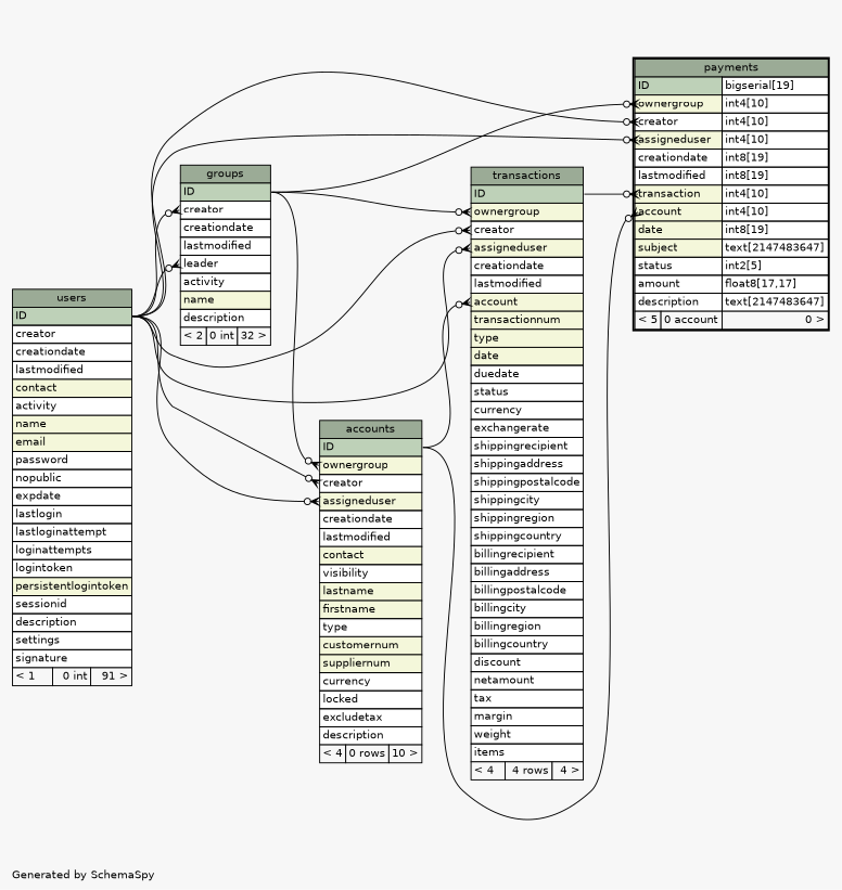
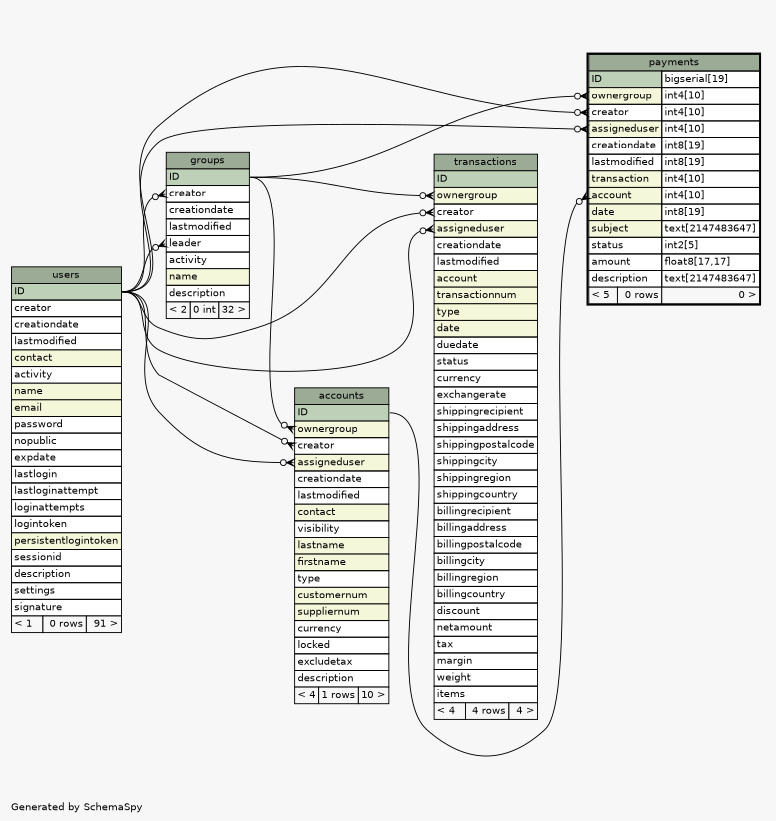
  digraph {
    bgcolor="#f7f7f7"
    fontname=Helvetica
    fontsize=11
    label="\nGenerated by SchemaSpy"
    labeljust=l
    nodesep=0.18
    rankdir=RL
    ranksep=0.46
    node [fontname=Helvetica fontsize=11 shape=plaintext]
    edge [arrowhead=none arrowsize=0.8 arrowtail=crowodot dir=back headport="ID:e" tailport="creator:w"]
-   n1 [label=<     <TABLE BORDER="0" CELLBORDER="1" CELLSPACING="0" BGCOLOR="#ffffff">       <TR><TD COLSPAN="3" BGCOLOR="#9bab96" ALIGN="CENTER">accounts</TD></TR>       <TR><TD PORT="ID" COLSPAN="3" BGCOLOR="#bed1b8" ALIGN="LEFT">ID</TD></TR>       <TR><TD PORT="ownergroup" COLSPAN="3" BGCOLOR="#f4f7da" ALIGN="LEFT">ownergroup</TD></TR>       <TR><TD PORT="creator" COLSPAN="3" ALIGN="LEFT">creator</TD></TR>       <TR><TD PORT="assigneduser" COLSPAN="3" BGCOLOR="#f4f7da" ALIGN="LEFT">assigneduser</TD></TR>       <TR><TD PORT="creationdate" COLSPAN="3" ALIGN="LEFT">creationdate</TD></TR>       <TR><TD PORT="lastmodified" COLSPAN="3" ALIGN="LEFT">lastmodified</TD></TR>       <TR><TD PORT="contact" COLSPAN="3" BGCOLOR="#f4f7da" ALIGN="LEFT">contact</TD></TR>       <TR><TD PORT="visibility" COLSPAN="3" ALIGN="LEFT">visibility</TD></TR>       <TR><TD PORT="lastname" COLSPAN="3" BGCOLOR="#f4f7da" ALIGN="LEFT">lastname</TD></TR>       <TR><TD PORT="firstname" COLSPAN="3" BGCOLOR="#f4f7da" ALIGN="LEFT">firstname</TD></TR>       <TR><TD PORT="type" COLSPAN="3" ALIGN="LEFT">type</TD></TR>       <TR><TD PORT="customernum" COLSPAN="3" BGCOLOR="#f4f7da" ALIGN="LEFT">customernum</TD></TR>       <TR><TD PORT="suppliernum" COLSPAN="3" BGCOLOR="#f4f7da" ALIGN="LEFT">suppliernum</TD></TR>       <TR><TD PORT="currency" COLSPAN="3" ALIGN="LEFT">currency</TD></TR>       <TR><TD PORT="locked" COLSPAN="3" ALIGN="LEFT">locked</TD></TR>       <TR><TD PORT="excludetax" COLSPAN="3" ALIGN="LEFT">excludetax</TD></TR>       <TR><TD PORT="description" COLSPAN="3" ALIGN="LEFT">description</TD></TR>       <TR><TD ALIGN="LEFT" BGCOLOR="#f7f7f7">&lt; 4</TD><TD ALIGN="RIGHT" BGCOLOR="#f7f7f7">0 rows</TD><TD ALIGN="RIGHT" BGCOLOR="#f7f7f7">10 &gt;</TD></TR>     </TABLE>>]
-   n2 [label=<     <TABLE BORDER="0" CELLBORDER="1" CELLSPACING="0" BGCOLOR="#ffffff">       <TR><TD COLSPAN="3" BGCOLOR="#9bab96" ALIGN="CENTER">users</TD></TR>       <TR><TD PORT="ID" COLSPAN="3" BGCOLOR="#bed1b8" ALIGN="LEFT">ID</TD></TR>       <TR><TD PORT="creator" COLSPAN="3" ALIGN="LEFT">creator</TD></TR>       <TR><TD PORT="creationdate" COLSPAN="3" ALIGN="LEFT">creationdate</TD></TR>       <TR><TD PORT="lastmodified" COLSPAN="3" ALIGN="LEFT">lastmodified</TD></TR>       <TR><TD PORT="contact" COLSPAN="3" BGCOLOR="#f4f7da" ALIGN="LEFT">contact</TD></TR>       <TR><TD PORT="activity" COLSPAN="3" ALIGN="LEFT">activity</TD></TR>       <TR><TD PORT="name" COLSPAN="3" BGCOLOR="#f4f7da" ALIGN="LEFT">name</TD></TR>       <TR><TD PORT="email" COLSPAN="3" BGCOLOR="#f4f7da" ALIGN="LEFT">email</TD></TR>       <TR><TD PORT="password" COLSPAN="3" ALIGN="LEFT">password</TD></TR>       <TR><TD PORT="nopublic" COLSPAN="3" ALIGN="LEFT">nopublic</TD></TR>       <TR><TD PORT="expdate" COLSPAN="3" ALIGN="LEFT">expdate</TD></TR>       <TR><TD PORT="lastlogin" COLSPAN="3" ALIGN="LEFT">lastlogin</TD></TR>       <TR><TD PORT="lastloginattempt" COLSPAN="3" ALIGN="LEFT">lastloginattempt</TD></TR>       <TR><TD PORT="loginattempts" COLSPAN="3" ALIGN="LEFT">loginattempts</TD></TR>       <TR><TD PORT="logintoken" COLSPAN="3" ALIGN="LEFT">logintoken</TD></TR>       <TR><TD PORT="persistentlogintoken" COLSPAN="3" BGCOLOR="#f4f7da" ALIGN="LEFT">persistentlogintoken</TD></TR>       <TR><TD PORT="sessionid" COLSPAN="3" ALIGN="LEFT">sessionid</TD></TR>       <TR><TD PORT="description" COLSPAN="3" ALIGN="LEFT">description</TD></TR>       <TR><TD PORT="settings" COLSPAN="3" ALIGN="LEFT">settings</TD></TR>       <TR><TD PORT="signature" COLSPAN="3" ALIGN="LEFT">signature</TD></TR>       <TR><TD ALIGN="LEFT" BGCOLOR="#f7f7f7">&lt; 1</TD><TD ALIGN="RIGHT" BGCOLOR="#f7f7f7">0 int</TD><TD ALIGN="RIGHT" BGCOLOR="#f7f7f7">91 &gt;</TD></TR>     </TABLE>>]
+   n1 [label=<     <TABLE BORDER="0" CELLBORDER="1" CELLSPACING="0" BGCOLOR="#ffffff">       <TR><TD COLSPAN="3" BGCOLOR="#9bab96" ALIGN="CENTER">accounts</TD></TR>       <TR><TD PORT="ID" COLSPAN="3" BGCOLOR="#bed1b8" ALIGN="LEFT">ID</TD></TR>       <TR><TD PORT="ownergroup" COLSPAN="3" BGCOLOR="#f4f7da" ALIGN="LEFT">ownergroup</TD></TR>       <TR><TD PORT="creator" COLSPAN="3" ALIGN="LEFT">creator</TD></TR>       <TR><TD PORT="assigneduser" COLSPAN="3" BGCOLOR="#f4f7da" ALIGN="LEFT">assigneduser</TD></TR>       <TR><TD PORT="creationdate" COLSPAN="3" ALIGN="LEFT">creationdate</TD></TR>       <TR><TD PORT="lastmodified" COLSPAN="3" ALIGN="LEFT">lastmodified</TD></TR>       <TR><TD PORT="contact" COLSPAN="3" BGCOLOR="#f4f7da" ALIGN="LEFT">contact</TD></TR>       <TR><TD PORT="visibility" COLSPAN="3" ALIGN="LEFT">visibility</TD></TR>       <TR><TD PORT="lastname" COLSPAN="3" BGCOLOR="#f4f7da" ALIGN="LEFT">lastname</TD></TR>       <TR><TD PORT="firstname" COLSPAN="3" BGCOLOR="#f4f7da" ALIGN="LEFT">firstname</TD></TR>       <TR><TD PORT="type" COLSPAN="3" ALIGN="LEFT">type</TD></TR>       <TR><TD PORT="customernum" COLSPAN="3" BGCOLOR="#f4f7da" ALIGN="LEFT">customernum</TD></TR>       <TR><TD PORT="suppliernum" COLSPAN="3" BGCOLOR="#f4f7da" ALIGN="LEFT">suppliernum</TD></TR>       <TR><TD PORT="currency" COLSPAN="3" ALIGN="LEFT">currency</TD></TR>       <TR><TD PORT="locked" COLSPAN="3" ALIGN="LEFT">locked</TD></TR>       <TR><TD PORT="excludetax" COLSPAN="3" ALIGN="LEFT">excludetax</TD></TR>       <TR><TD PORT="description" COLSPAN="3" ALIGN="LEFT">description</TD></TR>       <TR><TD ALIGN="LEFT" BGCOLOR="#f7f7f7">&lt; 4</TD><TD ALIGN="RIGHT" BGCOLOR="#f7f7f7">1 rows</TD><TD ALIGN="RIGHT" BGCOLOR="#f7f7f7">10 &gt;</TD></TR>     </TABLE>>]
+   n2 [label=<     <TABLE BORDER="0" CELLBORDER="1" CELLSPACING="0" BGCOLOR="#ffffff">       <TR><TD COLSPAN="3" BGCOLOR="#9bab96" ALIGN="CENTER">users</TD></TR>       <TR><TD PORT="ID" COLSPAN="3" BGCOLOR="#bed1b8" ALIGN="LEFT">ID</TD></TR>       <TR><TD PORT="creator" COLSPAN="3" ALIGN="LEFT">creator</TD></TR>       <TR><TD PORT="creationdate" COLSPAN="3" ALIGN="LEFT">creationdate</TD></TR>       <TR><TD PORT="lastmodified" COLSPAN="3" ALIGN="LEFT">lastmodified</TD></TR>       <TR><TD PORT="contact" COLSPAN="3" BGCOLOR="#f4f7da" ALIGN="LEFT">contact</TD></TR>       <TR><TD PORT="activity" COLSPAN="3" ALIGN="LEFT">activity</TD></TR>       <TR><TD PORT="name" COLSPAN="3" BGCOLOR="#f4f7da" ALIGN="LEFT">name</TD></TR>       <TR><TD PORT="email" COLSPAN="3" BGCOLOR="#f4f7da" ALIGN="LEFT">email</TD></TR>       <TR><TD PORT="password" COLSPAN="3" ALIGN="LEFT">password</TD></TR>       <TR><TD PORT="nopublic" COLSPAN="3" ALIGN="LEFT">nopublic</TD></TR>       <TR><TD PORT="expdate" COLSPAN="3" ALIGN="LEFT">expdate</TD></TR>       <TR><TD PORT="lastlogin" COLSPAN="3" ALIGN="LEFT">lastlogin</TD></TR>       <TR><TD PORT="lastloginattempt" COLSPAN="3" ALIGN="LEFT">lastloginattempt</TD></TR>       <TR><TD PORT="loginattempts" COLSPAN="3" ALIGN="LEFT">loginattempts</TD></TR>       <TR><TD PORT="logintoken" COLSPAN="3" ALIGN="LEFT">logintoken</TD></TR>       <TR><TD PORT="persistentlogintoken" COLSPAN="3" BGCOLOR="#f4f7da" ALIGN="LEFT">persistentlogintoken</TD></TR>       <TR><TD PORT="sessionid" COLSPAN="3" ALIGN="LEFT">sessionid</TD></TR>       <TR><TD PORT="description" COLSPAN="3" ALIGN="LEFT">description</TD></TR>       <TR><TD PORT="settings" COLSPAN="3" ALIGN="LEFT">settings</TD></TR>       <TR><TD PORT="signature" COLSPAN="3" ALIGN="LEFT">signature</TD></TR>       <TR><TD ALIGN="LEFT" BGCOLOR="#f7f7f7">&lt; 1</TD><TD ALIGN="RIGHT" BGCOLOR="#f7f7f7">0 rows</TD><TD ALIGN="RIGHT" BGCOLOR="#f7f7f7">91 &gt;</TD></TR>     </TABLE>>]
    n3 [label=<     <TABLE BORDER="0" CELLBORDER="1" CELLSPACING="0" BGCOLOR="#ffffff">       <TR><TD COLSPAN="3" BGCOLOR="#9bab96" ALIGN="CENTER">groups</TD></TR>       <TR><TD PORT="ID" COLSPAN="3" BGCOLOR="#bed1b8" ALIGN="LEFT">ID</TD></TR>       <TR><TD PORT="creator" COLSPAN="3" ALIGN="LEFT">creator</TD></TR>       <TR><TD PORT="creationdate" COLSPAN="3" ALIGN="LEFT">creationdate</TD></TR>       <TR><TD PORT="lastmodified" COLSPAN="3" ALIGN="LEFT">lastmodified</TD></TR>       <TR><TD PORT="leader" COLSPAN="3" ALIGN="LEFT">leader</TD></TR>       <TR><TD PORT="activity" COLSPAN="3" ALIGN="LEFT">activity</TD></TR>       <TR><TD PORT="name" COLSPAN="3" BGCOLOR="#f4f7da" ALIGN="LEFT">name</TD></TR>       <TR><TD PORT="description" COLSPAN="3" ALIGN="LEFT">description</TD></TR>       <TR><TD ALIGN="LEFT" BGCOLOR="#f7f7f7">&lt; 2</TD><TD ALIGN="RIGHT" BGCOLOR="#f7f7f7">0 int</TD><TD ALIGN="RIGHT" BGCOLOR="#f7f7f7">32 &gt;</TD></TR>     </TABLE>>]
-   n4 [label=<     <TABLE BORDER="2" CELLBORDER="1" CELLSPACING="0" BGCOLOR="#ffffff">       <TR><TD COLSPAN="3" BGCOLOR="#9bab96" ALIGN="CENTER">payments</TD></TR>       <TR><TD PORT="ID" COLSPAN="2" BGCOLOR="#bed1b8" ALIGN="LEFT">ID</TD><TD PORT="ID.type" ALIGN="LEFT">bigserial[19]</TD></TR>       <TR><TD PORT="ownergroup" COLSPAN="2" BGCOLOR="#f4f7da" ALIGN="LEFT">ownergroup</TD><TD PORT="ownergroup.type" ALIGN="LEFT">int4[10]</TD></TR>       <TR><TD PORT="creator" COLSPAN="2" ALIGN="LEFT">creator</TD><TD PORT="creator.type" ALIGN="LEFT">int4[10]</TD></TR>       <TR><TD PORT="assigneduser" COLSPAN="2" BGCOLOR="#f4f7da" ALIGN="LEFT">assigneduser</TD><TD PORT="assigneduser.type" ALIGN="LEFT">int4[10]</TD></TR>       <TR><TD PORT="creationdate" COLSPAN="2" ALIGN="LEFT">creationdate</TD><TD PORT="creationdate.type" ALIGN="LEFT">int8[19]</TD></TR>       <TR><TD PORT="lastmodified" COLSPAN="2" ALIGN="LEFT">lastmodified</TD><TD PORT="lastmodified.type" ALIGN="LEFT">int8[19]</TD></TR>       <TR><TD PORT="transaction" COLSPAN="2" BGCOLOR="#f4f7da" ALIGN="LEFT">transaction</TD><TD PORT="transaction.type" ALIGN="LEFT">int4[10]</TD></TR>       <TR><TD PORT="account" COLSPAN="2" BGCOLOR="#f4f7da" ALIGN="LEFT">account</TD><TD PORT="account.type" ALIGN="LEFT">int4[10]</TD></TR>       <TR><TD PORT="date" COLSPAN="2" BGCOLOR="#f4f7da" ALIGN="LEFT">date</TD><TD PORT="date.type" ALIGN="LEFT">int8[19]</TD></TR>       <TR><TD PORT="subject" COLSPAN="2" BGCOLOR="#f4f7da" ALIGN="LEFT">subject</TD><TD PORT="subject.type" ALIGN="LEFT">text[2147483647]</TD></TR>       <TR><TD PORT="status" COLSPAN="2" ALIGN="LEFT">status</TD><TD PORT="status.type" ALIGN="LEFT">int2[5]</TD></TR>       <TR><TD PORT="amount" COLSPAN="2" ALIGN="LEFT">amount</TD><TD PORT="amount.type" ALIGN="LEFT">float8[17,17]</TD></TR>       <TR><TD PORT="description" COLSPAN="2" ALIGN="LEFT">description</TD><TD PORT="description.type" ALIGN="LEFT">text[2147483647]</TD></TR>       <TR><TD ALIGN="LEFT" BGCOLOR="#f7f7f7">&lt; 5</TD><TD ALIGN="RIGHT" BGCOLOR="#f7f7f7">0 account</TD><TD ALIGN="RIGHT" BGCOLOR="#f7f7f7">0 &gt;</TD></TR>     </TABLE>>]
+   n4 [label=<     <TABLE BORDER="2" CELLBORDER="1" CELLSPACING="0" BGCOLOR="#ffffff">       <TR><TD COLSPAN="3" BGCOLOR="#9bab96" ALIGN="CENTER">payments</TD></TR>       <TR><TD PORT="ID" COLSPAN="2" BGCOLOR="#bed1b8" ALIGN="LEFT">ID</TD><TD PORT="ID.type" ALIGN="LEFT">bigserial[19]</TD></TR>       <TR><TD PORT="ownergroup" COLSPAN="2" BGCOLOR="#f4f7da" ALIGN="LEFT">ownergroup</TD><TD PORT="ownergroup.type" ALIGN="LEFT">int4[10]</TD></TR>       <TR><TD PORT="creator" COLSPAN="2" ALIGN="LEFT">creator</TD><TD PORT="creator.type" ALIGN="LEFT">int4[10]</TD></TR>       <TR><TD PORT="assigneduser" COLSPAN="2" BGCOLOR="#f4f7da" ALIGN="LEFT">assigneduser</TD><TD PORT="assigneduser.type" ALIGN="LEFT">int4[10]</TD></TR>       <TR><TD PORT="creationdate" COLSPAN="2" ALIGN="LEFT">creationdate</TD><TD PORT="creationdate.type" ALIGN="LEFT">int8[19]</TD></TR>       <TR><TD PORT="lastmodified" COLSPAN="2" ALIGN="LEFT">lastmodified</TD><TD PORT="lastmodified.type" ALIGN="LEFT">int8[19]</TD></TR>       <TR><TD PORT="transaction" COLSPAN="2" BGCOLOR="#f4f7da" ALIGN="LEFT">transaction</TD><TD PORT="transaction.type" ALIGN="LEFT">int4[10]</TD></TR>       <TR><TD PORT="account" COLSPAN="2" BGCOLOR="#f4f7da" ALIGN="LEFT">account</TD><TD PORT="account.type" ALIGN="LEFT">int4[10]</TD></TR>       <TR><TD PORT="date" COLSPAN="2" BGCOLOR="#f4f7da" ALIGN="LEFT">date</TD><TD PORT="date.type" ALIGN="LEFT">int8[19]</TD></TR>       <TR><TD PORT="subject" COLSPAN="2" BGCOLOR="#f4f7da" ALIGN="LEFT">subject</TD><TD PORT="subject.type" ALIGN="LEFT">text[2147483647]</TD></TR>       <TR><TD PORT="status" COLSPAN="2" ALIGN="LEFT">status</TD><TD PORT="status.type" ALIGN="LEFT">int2[5]</TD></TR>       <TR><TD PORT="amount" COLSPAN="2" ALIGN="LEFT">amount</TD><TD PORT="amount.type" ALIGN="LEFT">float8[17,17]</TD></TR>       <TR><TD PORT="description" COLSPAN="2" ALIGN="LEFT">description</TD><TD PORT="description.type" ALIGN="LEFT">text[2147483647]</TD></TR>       <TR><TD ALIGN="LEFT" BGCOLOR="#f7f7f7">&lt; 5</TD><TD ALIGN="RIGHT" BGCOLOR="#f7f7f7">0 rows</TD><TD ALIGN="RIGHT" BGCOLOR="#f7f7f7">0 &gt;</TD></TR>     </TABLE>>]
    n5 [label=<     <TABLE BORDER="0" CELLBORDER="1" CELLSPACING="0" BGCOLOR="#ffffff">       <TR><TD COLSPAN="3" BGCOLOR="#9bab96" ALIGN="CENTER">transactions</TD></TR>       <TR><TD PORT="ID" COLSPAN="3" BGCOLOR="#bed1b8" ALIGN="LEFT">ID</TD></TR>       <TR><TD PORT="ownergroup" COLSPAN="3" BGCOLOR="#f4f7da" ALIGN="LEFT">ownergroup</TD></TR>       <TR><TD PORT="creator" COLSPAN="3" ALIGN="LEFT">creator</TD></TR>       <TR><TD PORT="assigneduser" COLSPAN="3" BGCOLOR="#f4f7da" ALIGN="LEFT">assigneduser</TD></TR>       <TR><TD PORT="creationdate" COLSPAN="3" ALIGN="LEFT">creationdate</TD></TR>       <TR><TD PORT="lastmodified" COLSPAN="3" ALIGN="LEFT">lastmodified</TD></TR>       <TR><TD PORT="account" COLSPAN="3" BGCOLOR="#f4f7da" ALIGN="LEFT">account</TD></TR>       <TR><TD PORT="transactionnum" COLSPAN="3" BGCOLOR="#f4f7da" ALIGN="LEFT">transactionnum</TD></TR>       <TR><TD PORT="type" COLSPAN="3" BGCOLOR="#f4f7da" ALIGN="LEFT">type</TD></TR>       <TR><TD PORT="date" COLSPAN="3" BGCOLOR="#f4f7da" ALIGN="LEFT">date</TD></TR>       <TR><TD PORT="duedate" COLSPAN="3" ALIGN="LEFT">duedate</TD></TR>       <TR><TD PORT="status" COLSPAN="3" ALIGN="LEFT">status</TD></TR>       <TR><TD PORT="currency" COLSPAN="3" ALIGN="LEFT">currency</TD></TR>       <TR><TD PORT="exchangerate" COLSPAN="3" ALIGN="LEFT">exchangerate</TD></TR>       <TR><TD PORT="shippingrecipient" COLSPAN="3" ALIGN="LEFT">shippingrecipient</TD></TR>       <TR><TD PORT="shippingaddress" COLSPAN="3" ALIGN="LEFT">shippingaddress</TD></TR>       <TR><TD PORT="shippingpostalcode" COLSPAN="3" ALIGN="LEFT">shippingpostalcode</TD></TR>       <TR><TD PORT="shippingcity" COLSPAN="3" ALIGN="LEFT">shippingcity</TD></TR>       <TR><TD PORT="shippingregion" COLSPAN="3" ALIGN="LEFT">shippingregion</TD></TR>       <TR><TD PORT="shippingcountry" COLSPAN="3" ALIGN="LEFT">shippingcountry</TD></TR>       <TR><TD PORT="billingrecipient" COLSPAN="3" ALIGN="LEFT">billingrecipient</TD></TR>       <TR><TD PORT="billingaddress" COLSPAN="3" ALIGN="LEFT">billingaddress</TD></TR>       <TR><TD PORT="billingpostalcode" COLSPAN="3" ALIGN="LEFT">billingpostalcode</TD></TR>       <TR><TD PORT="billingcity" COLSPAN="3" ALIGN="LEFT">billingcity</TD></TR>       <TR><TD PORT="billingregion" COLSPAN="3" ALIGN="LEFT">billingregion</TD></TR>       <TR><TD PORT="billingcountry" COLSPAN="3" ALIGN="LEFT">billingcountry</TD></TR>       <TR><TD PORT="discount" COLSPAN="3" ALIGN="LEFT">discount</TD></TR>       <TR><TD PORT="netamount" COLSPAN="3" ALIGN="LEFT">netamount</TD></TR>       <TR><TD PORT="tax" COLSPAN="3" ALIGN="LEFT">tax</TD></TR>       <TR><TD PORT="margin" COLSPAN="3" ALIGN="LEFT">margin</TD></TR>       <TR><TD PORT="weight" COLSPAN="3" ALIGN="LEFT">weight</TD></TR>       <TR><TD PORT="items" COLSPAN="3" ALIGN="LEFT">items</TD></TR>       <TR><TD ALIGN="LEFT" BGCOLOR="#f7f7f7">&lt; 4</TD><TD ALIGN="RIGHT" BGCOLOR="#f7f7f7">4 rows</TD><TD ALIGN="RIGHT" BGCOLOR="#f7f7f7">4 &gt;</TD></TR>     </TABLE>>]
    n1 -> n2 [tailport="assigneduser:w"]
    n1 -> n2
    n1 -> n3 [tailport="ownergroup:w"]
    n3 -> n2
    n3 -> n2 [tailport="leader:w"]
    n4 -> n1 [tailport="account:w"]
    n4 -> n2 [tailport="assigneduser:w"]
    n4 -> n2
    n4 -> n3 [tailport="ownergroup:w"]
-   n4 -> n5 [tailport="transaction:w"]
-   n5 -> n1 [tailport="account:w"]
    n5 -> n2 [tailport="assigneduser:w"]
    n5 -> n2
    n5 -> n3 [tailport="ownergroup:w"]
  }
